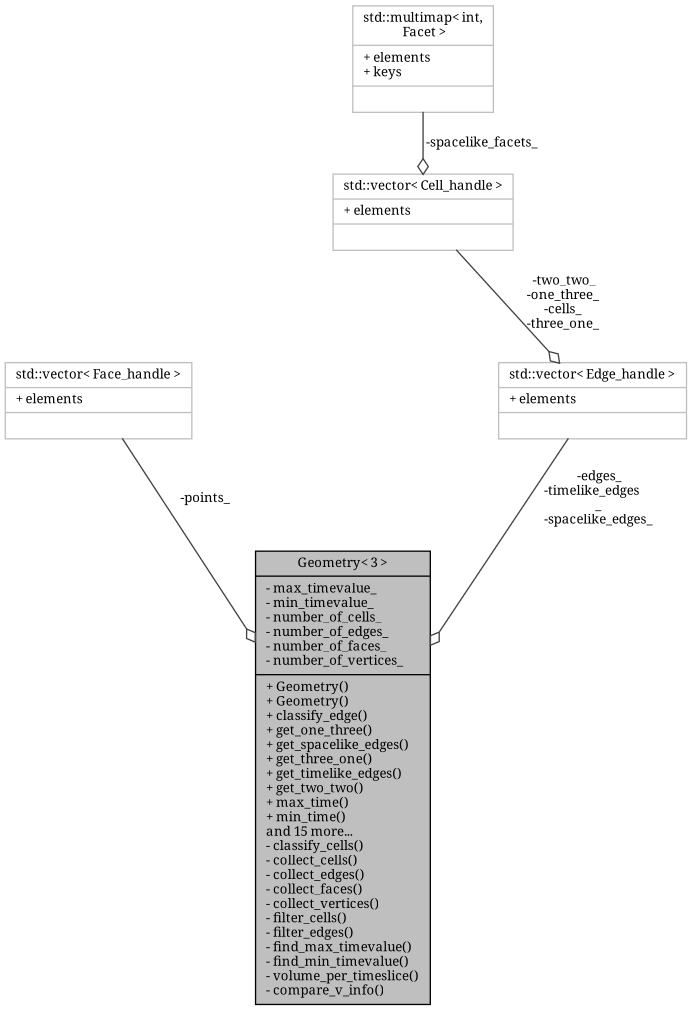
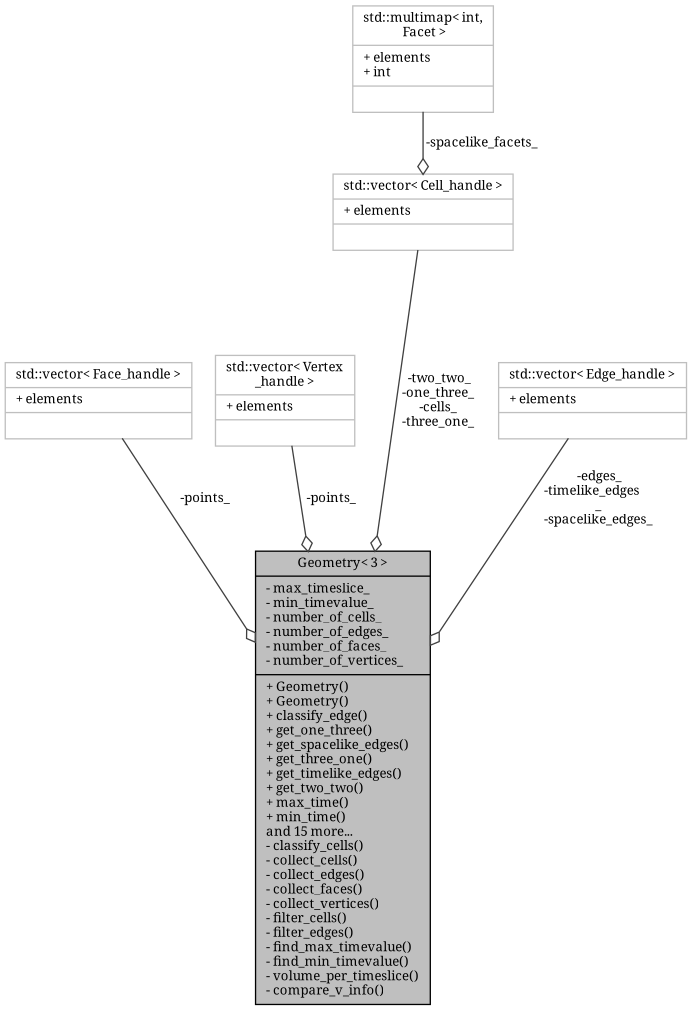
  digraph {
    fontname="Noto Serif"
    node [color=grey75 fillcolor=white fontname="Noto Serif" fontsize=10 shape=record style=filled]
    edge [arrowhead=odiamond color=grey25 fontname="Noto Serif" fontsize=10 labelfontname=Helvetica labelfontsize=10 style=solid]
-   n1 [color=black fillcolor=grey75 fontcolor=black height=0.2 label="{Geometry\< 3 \>\n|- max_timevalue_\l- min_timevalue_\l- number_of_cells_\l- number_of_edges_\l- number_of_faces_\l- number_of_vertices_\l|+ Geometry()\l+ Geometry()\l+ classify_edge()\l+ get_one_three()\l+ get_spacelike_edges()\l+ get_three_one()\l+ get_timelike_edges()\l+ get_two_two()\l+ max_time()\l+ min_time()\land 15 more...\l- classify_cells()\l- collect_cells()\l- collect_edges()\l- collect_faces()\l- collect_vertices()\l- filter_cells()\l- filter_edges()\l- find_max_timevalue()\l- find_min_timevalue()\l- volume_per_timeslice()\l- compare_v_info()\l}" width=0.4]
+   n1 [color=black fillcolor=grey75 fontcolor=black height=0.2 label="{Geometry\< 3 \>\n|- max_timeslice_\l- min_timevalue_\l- number_of_cells_\l- number_of_edges_\l- number_of_faces_\l- number_of_vertices_\l|+ Geometry()\l+ Geometry()\l+ classify_edge()\l+ get_one_three()\l+ get_spacelike_edges()\l+ get_three_one()\l+ get_timelike_edges()\l+ get_two_two()\l+ max_time()\l+ min_time()\land 15 more...\l- classify_cells()\l- collect_cells()\l- collect_edges()\l- collect_faces()\l- collect_vertices()\l- filter_cells()\l- filter_edges()\l- find_max_timevalue()\l- find_min_timevalue()\l- volume_per_timeslice()\l- compare_v_info()\l}" width=0.4]
    n2 [height=0.2 label="{std::vector\< Face_handle \>\n|+ elements\l|}" width=0.4]
+   n3 [height=0.2 label="{std::vector\< Vertex\l_handle \>\n|+ elements\l|}" width=0.4]
    n4 [height=0.2 label="{std::vector\< Edge_handle \>\n|+ elements\l|}" width=0.4]
    n5 [height=0.2 label="{std::vector\< Cell_handle \>\n|+ elements\l|}" width=0.4]
-   n6 [height=0.2 label="{std::multimap\< int,\l Facet \>\n|+ elements\l+ keys\l|}" width=0.4]
+   n6 [height=0.2 label="{std::multimap\< int,\l Facet \>\n|+ elements\l+ int\l|}" width=0.4]
    n2 -> n1 [label=" -points_"]
+   n3 -> n1 [label=" -points_"]
    n4 -> n1 [label=" -edges_\n-timelike_edges\l_\n-spacelike_edges_"]
-   n5 -> n4 [label=" -two_two_\n-one_three_\n-cells_\n-three_one_"]
+   n5 -> n1 [label=" -two_two_\n-one_three_\n-cells_\n-three_one_"]
    n6 -> n5 [label=" -spacelike_facets_"]
  }
